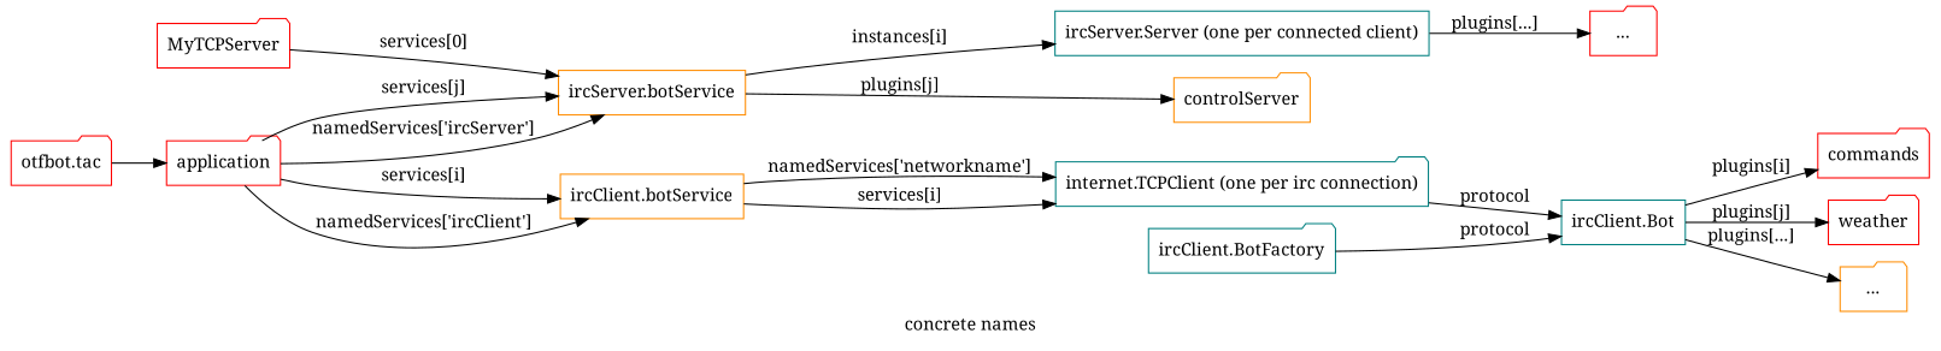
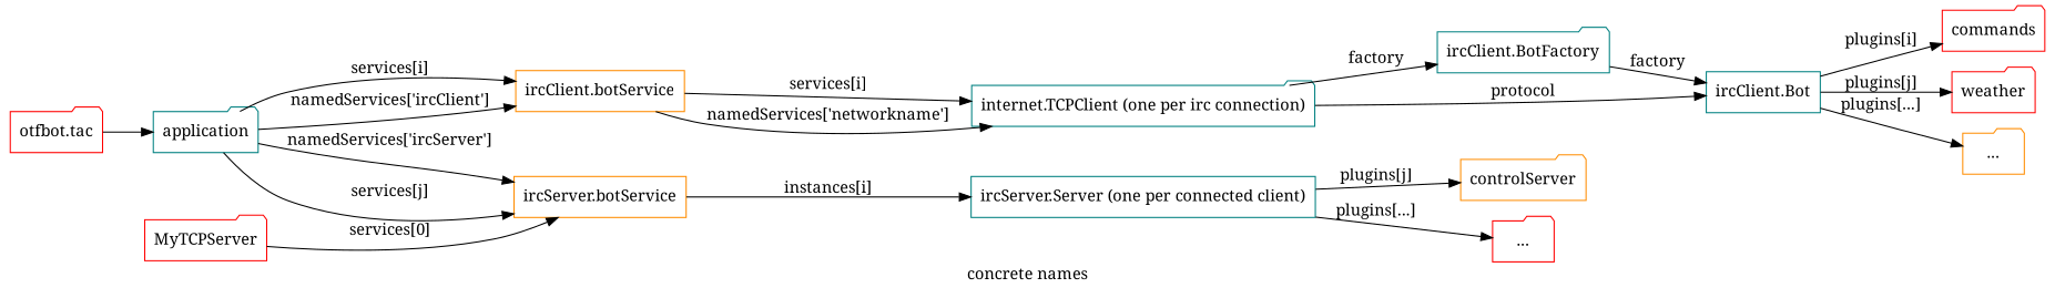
  digraph {
    fontname="Noto Serif"
    label="concrete names"
    rankdir=LR
    node [color=red fontname="Noto Serif" shape=folder]
    edge [fontname="Noto Serif"]
    "otfbot.tac"
-   application
+   application [color=teal]
    n3 [color=darkorange label="ircServer.botService" shape=box]
    n4 [color=darkorange label="ircClient.botService" shape=box]
    n5 [color=teal label="ircServer.Server (one per connected client)" shape=box]
    n6 [color=teal label="internet.TCPClient (one per irc connection)"]
    MyTCPServer
    controlServer [color=darkorange]
    n9 [label="..."]
    n10 [color=teal label="ircClient.BotFactory"]
    n11 [color=teal label="ircClient.Bot" shape=box]
    n12 [label=commands]
    n13 [label=weather]
    n14 [color=darkorange label="..."]
    "otfbot.tac" -> application
    application -> n3 [label="namedServices['ircServer']"]
    application -> n3 [label="services[j]"]
    application -> n4 [label="namedServices['ircClient']"]
    application -> n4 [label="services[i]"]
    n3 -> n5 [label="instances[i]"]
    n4 -> n6 [label="namedServices['networkname']"]
    n4 -> n6 [label="services[i]"]
-   n3 -> controlServer [label="plugins[j]"]
+   n5 -> controlServer [label="plugins[j]"]
    n5 -> n9 [label="plugins[...]"]
+   n6 -> n10 [label=factory]
    n6 -> n11 [label=protocol]
    MyTCPServer -> n3 [label="services[0]"]
-   n10 -> n11 [label=protocol]
+   n10 -> n11 [label=factory]
    n11 -> n12 [label="plugins[i]"]
    n11 -> n13 [label="plugins[j]"]
    n11 -> n14 [label="plugins[...]"]
  }
